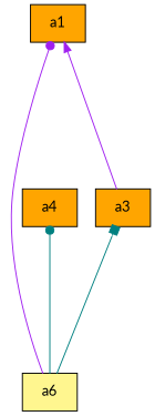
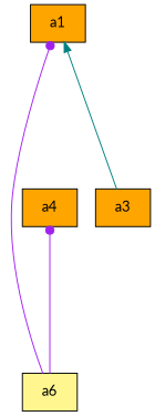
  digraph {
    fontname=Lato
    rankdir=BT
    ranksep=2.0
    node [fillcolor=orange fontname=Lato shape=record style=filled]
    edge [arrowhead=dot color=teal fontname=Lato]
    n1 [label="{a1}"]
    n2 [label="{a4}"]
    n3 [label="{a3}"]
    n4 [fillcolor=khaki1 label="{a6}"]
-   n3 -> n1 [arrowhead=normal color=purple]
+   n3 -> n1 [arrowhead=normal]
    n4 -> n1 [color=purple]
-   n4 -> n2
-   n4 -> n3 [arrowhead=box]
+   n4 -> n2 [color=purple]
  }
